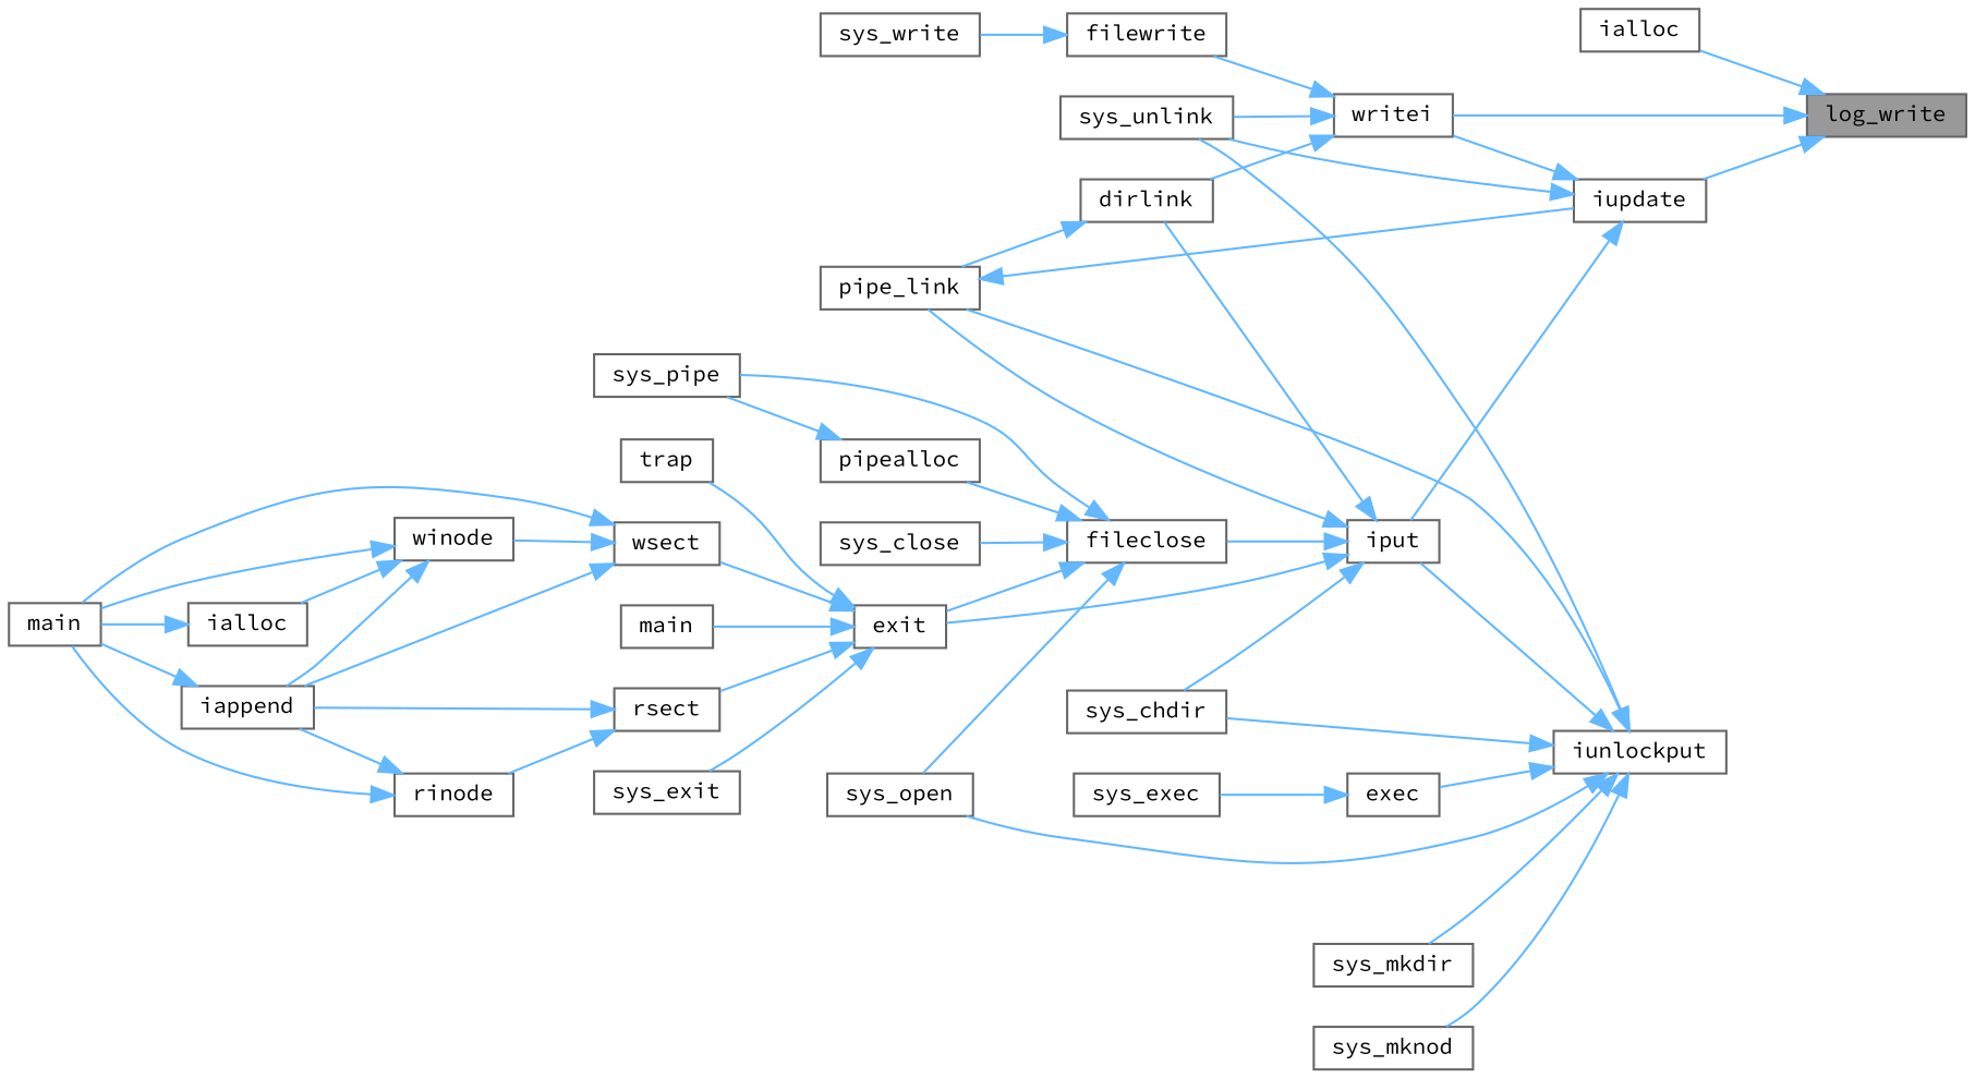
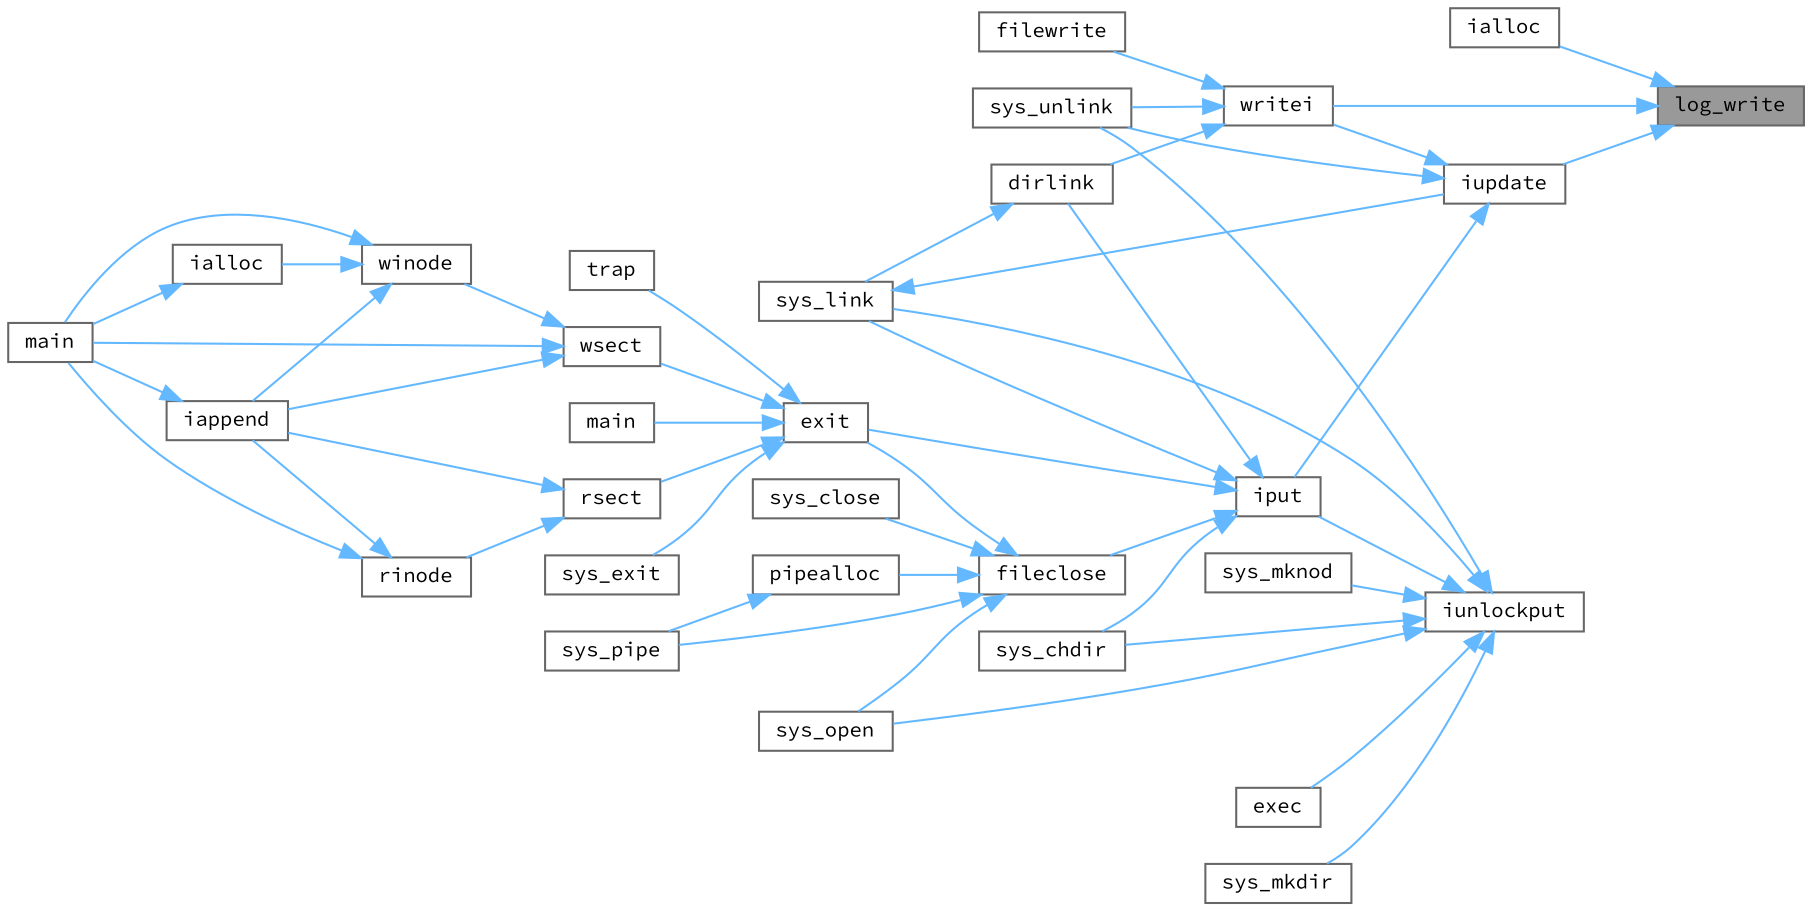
  digraph {
    fontname="Source Code Pro"
    rankdir=RL
    node [color=grey40 fillcolor=white fontname="Source Code Pro" fontsize=10 shape=box style=filled]
    edge [color=steelblue1 dir=back fontname="Source Code Pro" fontsize=10 labelfontname=Helvetica labelfontsize=10 style=solid]
    n1 [color=gray40 fillcolor=grey60 fontcolor=black height=0.2 label=log_write width=0.4]
    n2 [height=0.2 label=ialloc width=0.4]
    n3 [height=0.2 label=iupdate width=0.4]
    n4 [height=0.2 label=writei width=0.4]
    n5 [height=0.2 label=iput width=0.4]
    n6 [height=0.2 label=sys_unlink width=0.4]
    n7 [height=0.2 label=dirlink width=0.4]
    n8 [height=0.2 label=filewrite width=0.4]
-   n9 [height=0.2 label=pipe_link width=0.4]
+   n9 [height=0.2 label=sys_link width=0.4]
    n10 [height=0.2 label=exit width=0.4]
    n11 [height=0.2 label=fileclose width=0.4]
    n12 [height=0.2 label=sys_chdir width=0.4]
    n13 [height=0.2 label=main width=0.4]
    n14 [height=0.2 label=rsect width=0.4]
    n15 [height=0.2 label=sys_exit width=0.4]
    n16 [height=0.2 label=trap width=0.4]
    n17 [height=0.2 label=wsect width=0.4]
    n18 [height=0.2 label=pipealloc width=0.4]
    n19 [height=0.2 label=sys_pipe width=0.4]
    n20 [height=0.2 label=sys_close width=0.4]
    n21 [height=0.2 label=sys_open width=0.4]
    n22 [height=0.2 label=iunlockput width=0.4]
    n23 [height=0.2 label=exec width=0.4]
    n24 [height=0.2 label=sys_mkdir width=0.4]
    n25 [height=0.2 label=sys_mknod width=0.4]
    n26 [height=0.2 label=iappend width=0.4]
    n27 [height=0.2 label=rinode width=0.4]
    n28 [height=0.2 label=winode width=0.4]
    n29 [height=0.2 label=main width=0.4]
    n30 [height=0.2 label=ialloc width=0.4]
-   n31 [height=0.2 label=sys_exec width=0.4]
-   n32 [height=0.2 label=sys_write width=0.4]
    n1 -> n2
    n1 -> n3
    n1 -> n4
    n3 -> n4
    n3 -> n5
    n3 -> n6
    n4 -> n6
    n4 -> n7
    n4 -> n8
    n5 -> n7
    n5 -> n9
    n5 -> n10
    n5 -> n11
    n5 -> n12
    n7 -> n9
-   n8 -> n32
    n9 -> n3
    n10 -> n13
    n10 -> n14
    n10 -> n15
    n10 -> n16
    n10 -> n17
    n11 -> n10
    n11 -> n18
    n11 -> n19
    n11 -> n20
    n11 -> n21
    n14 -> n26
    n14 -> n27
    n17 -> n26
    n17 -> n28
    n17 -> n29
    n18 -> n19
    n22 -> n5
    n22 -> n6
    n22 -> n9
    n22 -> n12
    n22 -> n21
    n22 -> n23
    n22 -> n24
    n22 -> n25
-   n23 -> n31
    n26 -> n29
    n27 -> n26
    n27 -> n29
    n28 -> n26
    n28 -> n29
    n28 -> n30
    n30 -> n29
  }
